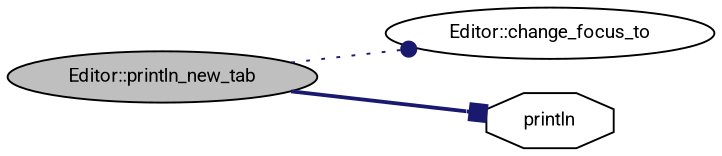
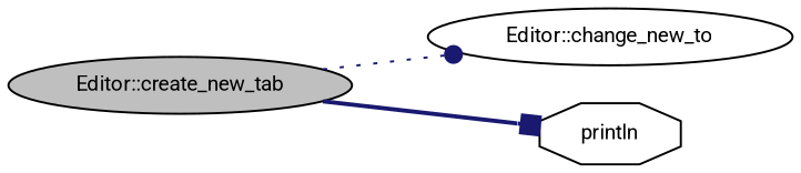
  digraph {
    fontname=Roboto
    rankdir=LR
    node [color=black fontname=Roboto fontsize=10 shape=ellipse]
    edge [color=midnightblue fontname=Roboto fontsize=10 labelfontname=Helvetica labelfontsize=10]
-   n1 [fillcolor=grey75 fontcolor=black height=0.2 label="Editor::println_new_tab" style=filled width=0.4]
-   n2 [height=0.2 label="Editor::change_focus_to" width=0.4]
+   n1 [fillcolor=grey75 fontcolor=black height=0.2 label="Editor::create_new_tab" style=filled width=0.4]
+   n2 [height=0.2 label="Editor::change_new_to" width=0.4]
    n3 [height=0.2 label=println shape=octagon width=0.4]
    n1 -> n2 [arrowhead=dot style=dotted]
    n1 -> n3 [arrowhead=box style=bold]
  }
